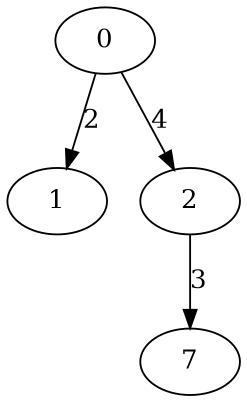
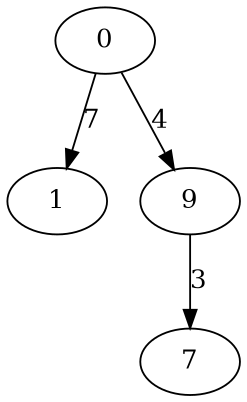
  digraph {
    0
    1
-   2
+   2 [label=9]
    n4 [label=7]
-   0 -> 1 [label=2]
+   0 -> 1 [label=7]
    0 -> 2 [label=4]
    2 -> n4 [label=3]
  }
